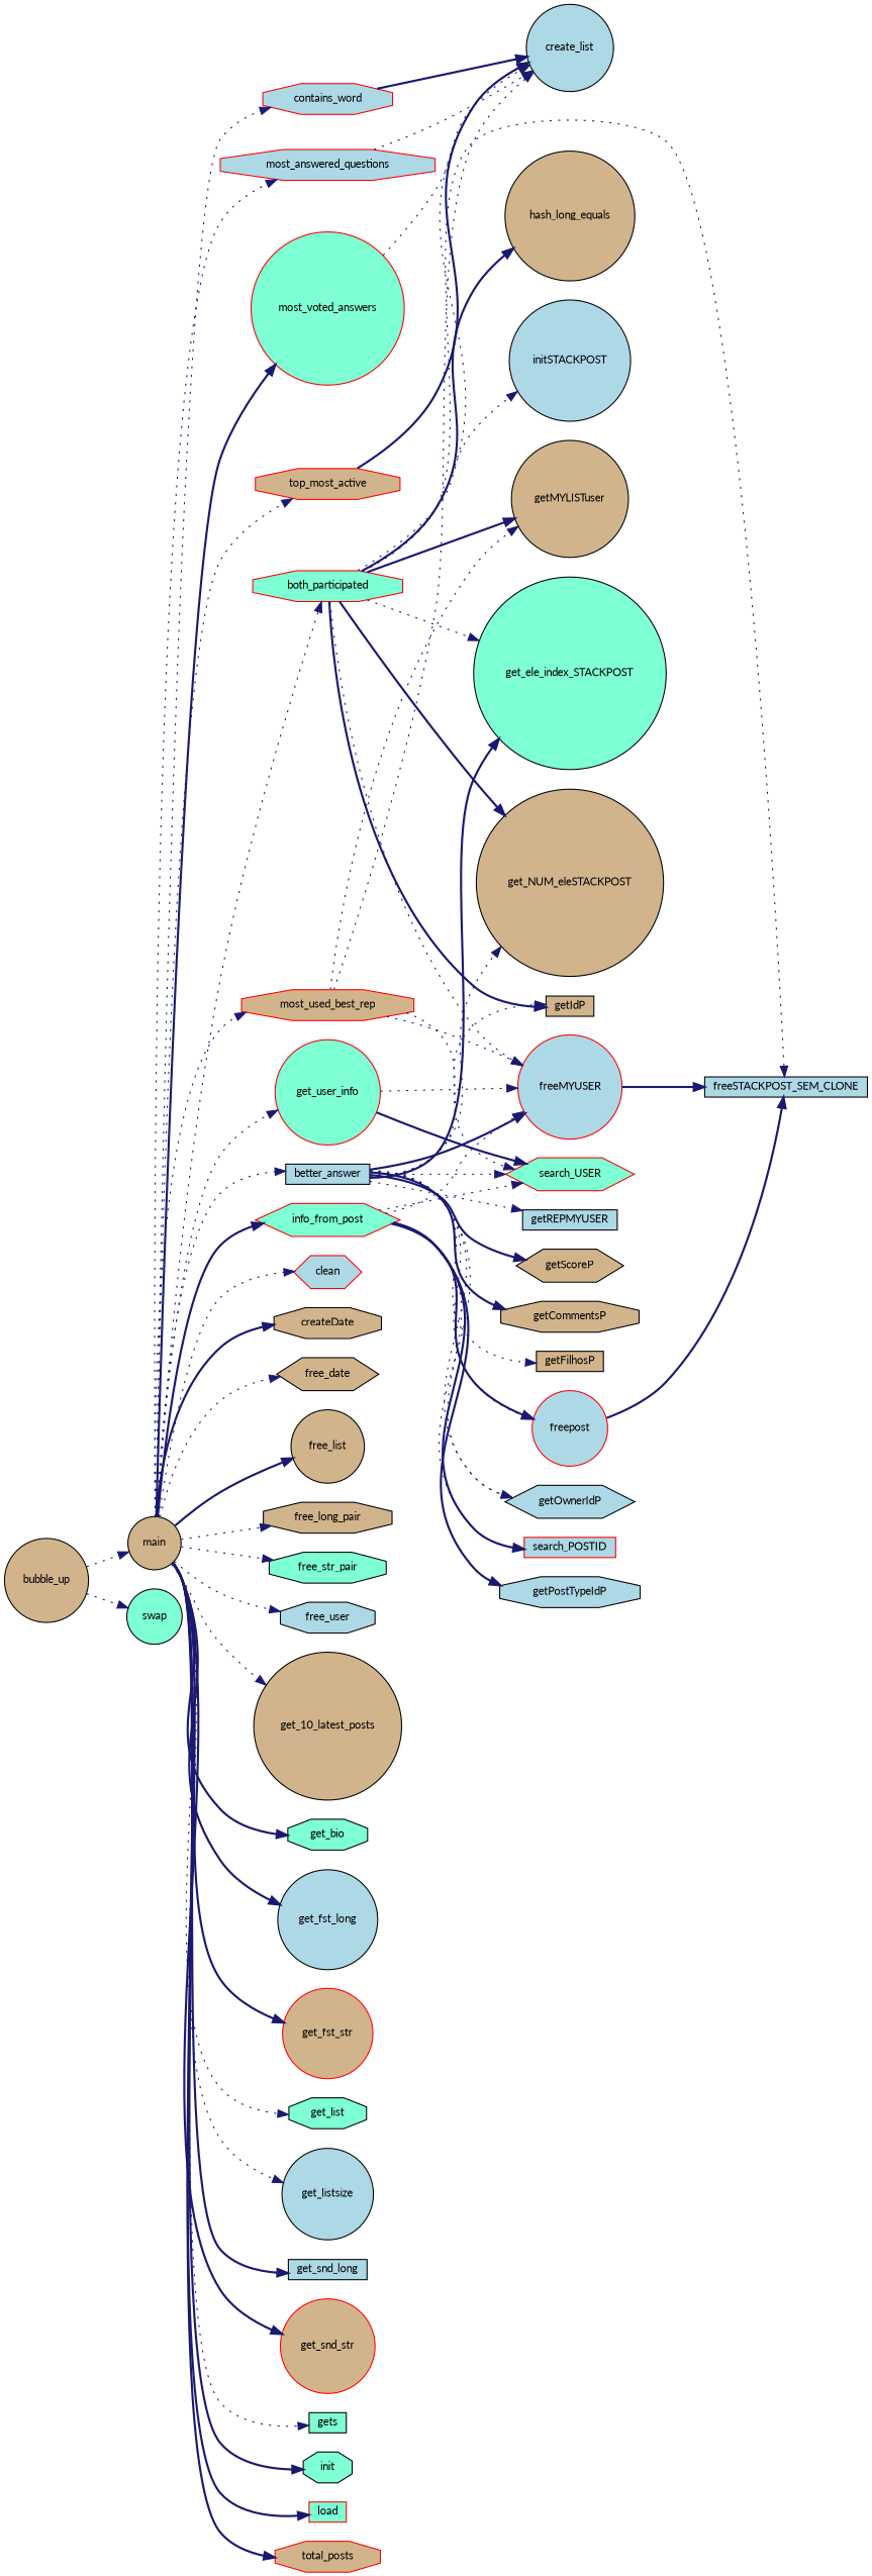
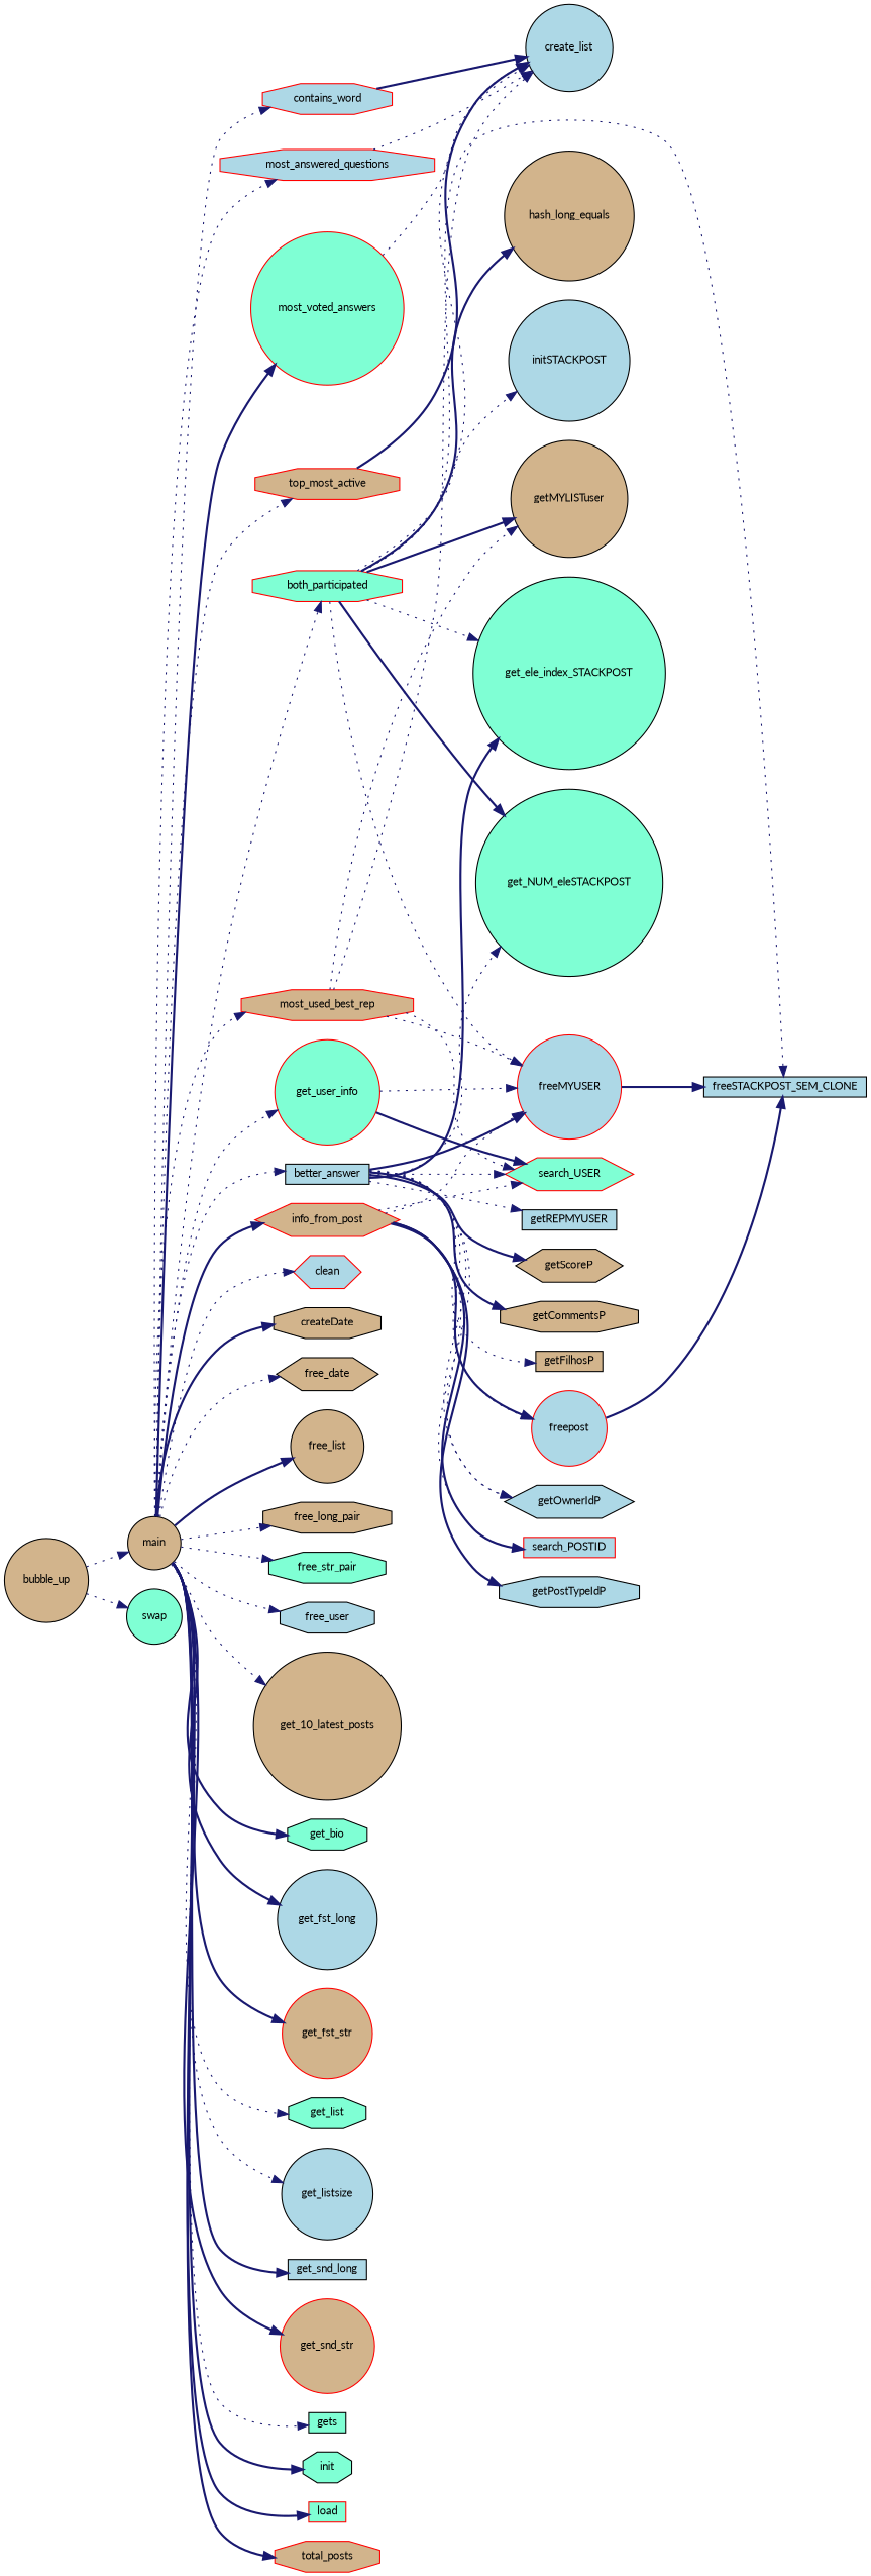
  digraph {
    fontname=Lato
    rankdir=LR
    node [color=black fillcolor=tan fontname=Lato fontsize=10 shape=circle style=filled]
    edge [color=midnightblue fontname=Lato fontsize=10 labelfontname=FreeSans labelfontsize=10 style=dotted]
    n1 [fontcolor=black height=0.2 label=bubble_up width=0.4]
    n2 [height=0.2 label=main width=0.4]
    n3 [fillcolor=aquamarine height=0.2 label=swap width=0.4]
    n4 [fillcolor=lightblue height=0.2 label=better_answer shape=box width=0.4]
    n5 [color=red fillcolor=aquamarine height=0.2 label=both_participated shape=octagon width=0.4]
    n6 [color=red fillcolor=lightblue height=0.2 label=clean shape=hexagon width=0.4]
    n7 [color=red fillcolor=lightblue height=0.2 label=contains_word shape=octagon width=0.4]
    n8 [height=0.2 label=createDate shape=octagon width=0.4]
    n9 [height=0.2 label=free_date shape=hexagon width=0.4]
    n10 [height=0.2 label=free_list width=0.4]
    n11 [height=0.2 label=free_long_pair shape=octagon width=0.4]
    n12 [fillcolor=aquamarine height=0.2 label=free_str_pair shape=octagon width=0.4]
    n13 [fillcolor=lightblue height=0.2 label=free_user shape=octagon width=0.4]
    n14 [height=0.2 label=get_10_latest_posts width=0.4]
    n15 [fillcolor=aquamarine height=0.2 label=get_bio shape=octagon width=0.4]
    n16 [fillcolor=lightblue height=0.2 label=get_fst_long width=0.4]
    n17 [color=red height=0.2 label=get_fst_str width=0.4]
    n18 [fillcolor=aquamarine height=0.2 label=get_list shape=octagon width=0.4]
    n19 [fillcolor=lightblue height=0.2 label=get_listsize width=0.4]
    n20 [fillcolor=lightblue height=0.2 label=get_snd_long shape=box width=0.4]
    n21 [color=red height=0.2 label=get_snd_str width=0.4]
    n22 [color=red fillcolor=aquamarine height=0.2 label=get_user_info width=0.4]
    n23 [fillcolor=aquamarine height=0.2 label=gets shape=box width=0.4]
-   n24 [color=red fillcolor=aquamarine height=0.2 label=info_from_post shape=hexagon width=0.4]
+   n24 [color=red height=0.2 label=info_from_post shape=hexagon width=0.4]
    n25 [fillcolor=aquamarine height=0.2 label=init shape=octagon width=0.4]
    n26 [color=red fillcolor=aquamarine height=0.2 label=load shape=box width=0.4]
    n27 [color=red fillcolor=lightblue height=0.2 label=most_answered_questions shape=octagon width=0.4]
    n28 [color=red height=0.2 label=most_used_best_rep shape=octagon width=0.4]
    n29 [color=red fillcolor=aquamarine height=0.2 label=most_voted_answers width=0.4]
    n30 [color=red height=0.2 label=top_most_active shape=octagon width=0.4]
    n31 [color=red height=0.2 label=total_posts shape=octagon width=0.4]
    n32 [color=red fillcolor=lightblue height=0.2 label=freeMYUSER width=0.4]
    n33 [color=red fillcolor=lightblue height=0.2 label=freepost width=0.4]
    n34 [fillcolor=aquamarine height=0.2 label=get_ele_index_STACKPOST width=0.4]
-   n35 [height=0.2 label=get_NUM_eleSTACKPOST width=0.4]
+   n35 [fillcolor=aquamarine height=0.2 label=get_NUM_eleSTACKPOST width=0.4]
    n36 [height=0.2 label=getCommentsP shape=octagon width=0.4]
    n37 [height=0.2 label=getFilhosP shape=box width=0.4]
-   n38 [height=0.2 label=getIdP shape=box width=0.4]
    n39 [fillcolor=lightblue height=0.2 label=getOwnerIdP shape=hexagon width=0.4]
    n40 [fillcolor=lightblue height=0.2 label=getREPMYUSER shape=box width=0.4]
    n41 [height=0.2 label=getScoreP shape=hexagon width=0.4]
    n42 [color=red fillcolor=lightblue height=0.2 label=search_POSTID shape=box width=0.4]
    n43 [color=red fillcolor=aquamarine height=0.2 label=search_USER shape=hexagon width=0.4]
    n44 [fillcolor=lightblue height=0.2 label=freeSTACKPOST_SEM_CLONE shape=box width=0.4]
    n45 [fillcolor=lightblue height=0.2 label=create_list width=0.4]
    n46 [height=0.2 label=getMYLISTuser width=0.4]
    n47 [height=0.2 label=hash_long_equals width=0.4]
    n48 [fillcolor=lightblue height=0.2 label=initSTACKPOST width=0.4]
    n49 [fillcolor=lightblue height=0.2 label=getPostTypeIdP shape=octagon width=0.4]
    n1 -> n2
    n1 -> n3
    n2 -> n4
    n2 -> n5
    n2 -> n6
    n2 -> n7
    n2 -> n8 [style=bold]
    n2 -> n9
    n2 -> n10 [style=bold]
    n2 -> n11
    n2 -> n12
    n2 -> n13
    n2 -> n14
    n2 -> n15 [style=bold]
    n2 -> n16 [style=bold]
    n2 -> n17 [style=bold]
    n2 -> n18
    n2 -> n19
    n2 -> n20 [style=bold]
    n2 -> n21 [style=bold]
    n2 -> n22
    n2 -> n23
    n2 -> n24 [style=bold]
    n2 -> n25 [style=bold]
    n2 -> n26 [style=bold]
    n2 -> n27
    n2 -> n28
    n2 -> n29 [style=bold]
    n2 -> n30
    n2 -> n31 [style=bold]
    n4 -> n32 [style=bold]
    n4 -> n33
    n4 -> n34 [style=bold]
    n4 -> n35
    n4 -> n36 [style=bold]
    n4 -> n37
-   n4 -> n38
    n4 -> n39
    n4 -> n40
    n4 -> n41 [style=bold]
    n4 -> n42
    n4 -> n43
    n5 -> n32
    n5 -> n34
    n5 -> n35 [style=bold]
-   n5 -> n38 [style=bold]
    n5 -> n44
    n5 -> n45
    n5 -> n46 [style=bold]
    n5 -> n47 [style=bold]
    n5 -> n48
    n7 -> n45 [style=bold]
    n22 -> n32
    n22 -> n43 [style=bold]
    n24 -> n32
    n24 -> n33 [style=bold]
    n24 -> n39
    n24 -> n42 [style=bold]
    n24 -> n43
    n24 -> n49 [style=bold]
    n27 -> n45
    n28 -> n32
    n28 -> n43
    n28 -> n45
    n28 -> n46
    n29 -> n45
    n30 -> n45 [style=bold]
    n32 -> n44 [style=bold]
    n33 -> n44 [style=bold]
  }
